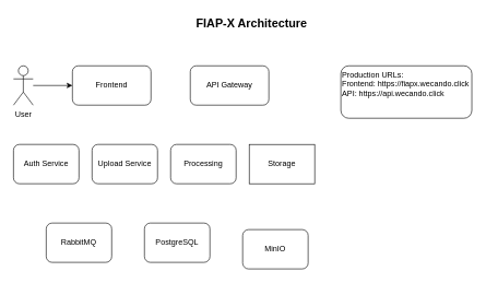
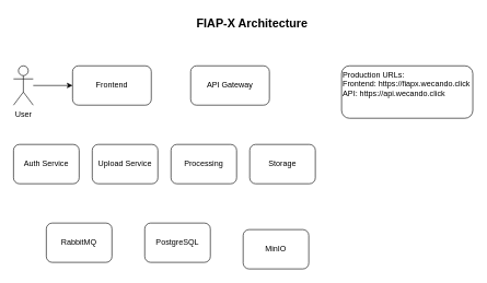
  <mxCell id="0" />
  <mxCell id="1" parent="0" />
  <mxCell id="2" value="FIAP-X Architecture" style="text;html=1;strokeColor=none;fillColor=none;align=center;verticalAlign=middle;whiteSpace=wrap;rounded=0;fontSize=18;fontStyle=1;" vertex="1" parent="1"><mxGeometry x="234" y="20" width="300" height="30" as="geometry" /></mxCell>
  <mxCell id="3" value="User" style="shape=umlActor;verticalLabelPosition=bottom;verticalAlign=top;html=1;" vertex="1" parent="1"><mxGeometry x="20" y="100" width="30" height="60" as="geometry" /></mxCell>
  <mxCell id="4" value="Frontend" style="rounded=1;whiteSpace=wrap;html=1;" vertex="1" parent="1"><mxGeometry x="110" y="100" width="120" height="60" as="geometry" /></mxCell>
  <mxCell id="5" value="API Gateway" style="rounded=1;whiteSpace=wrap;html=1;" vertex="1" parent="1"><mxGeometry x="290" y="100" width="120" height="60" as="geometry" /></mxCell>
  <mxCell id="6" value="Auth Service" style="rounded=1;whiteSpace=wrap;html=1;" vertex="1" parent="1"><mxGeometry x="20" y="220" width="100" height="60" as="geometry" /></mxCell>
  <mxCell id="7" value="Upload Service" style="rounded=1;whiteSpace=wrap;html=1;" vertex="1" parent="1"><mxGeometry x="140" y="220" width="100" height="60" as="geometry" /></mxCell>
  <mxCell id="8" value="Processing" style="rounded=1;whiteSpace=wrap;html=1;" vertex="1" parent="1"><mxGeometry x="260" y="220" width="100" height="60" as="geometry" /></mxCell>
- <mxCell id="9" value="Storage" style="whiteSpace=wrap;html=1;rounded=0;" vertex="1" parent="1"><mxGeometry x="380" y="220" width="100" height="60" as="geometry" /></mxCell>
+ <mxCell id="9" value="Storage" style="rounded=1;whiteSpace=wrap;html=1;" vertex="1" parent="1"><mxGeometry x="380" y="220" width="100" height="60" as="geometry" /></mxCell>
  <mxCell id="10" value="RabbitMQ" style="rounded=1;whiteSpace=wrap;html=1;" vertex="1" parent="1"><mxGeometry x="70" y="340" width="100" height="60" as="geometry" /></mxCell>
  <mxCell id="11" value="PostgreSQL" style="rounded=1;whiteSpace=wrap;html=1;" vertex="1" parent="1"><mxGeometry x="220" y="340" width="100" height="60" as="geometry" /></mxCell>
  <mxCell id="12" value="MinIO" style="rounded=1;whiteSpace=wrap;html=1;" vertex="1" parent="1"><mxGeometry x="370" y="350" width="100" height="60" as="geometry" /></mxCell>
  <mxCell id="13" value="" style="edgeStyle=orthogonalEdgeStyle;rounded=0;orthogonalLoop=1;jettySize=auto;html=1;" edge="1" parent="1" source="3" target="4"><mxGeometry relative="1" as="geometry" /></mxCell>
  <mxCell id="14" value="Production URLs:&#10;Frontend: https://fiapx.wecando.click&#10;API: https://api.wecando.click" style="rounded=1;whiteSpace=wrap;html=1;align=left;verticalAlign=top;" vertex="1" parent="1"><mxGeometry x="520" y="100" width="200" height="80" as="geometry" /></mxCell>
